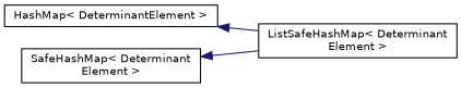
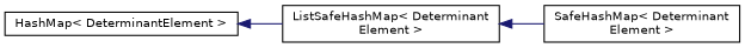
  digraph {
    rankdir=LR
    node [color=black fillcolor=white fontname=Helvetica fontsize=10 shape=record style=filled]
    edge [color=midnightblue dir=back fontname=Helvetica fontsize=10 labelfontname=Helvetica labelfontsize=10 style=solid]
    n1 [height=0.2 label="HashMap\< DeterminantElement \>" width=0.4]
    n2 [height=0.2 label="ListSafeHashMap\< Determinant\lElement \>" width=0.4]
    n3 [height=0.2 label="SafeHashMap\< Determinant\lElement \>" width=0.4]
    n1 -> n2
-   n3 -> n2
+   n2 -> n3
  }
